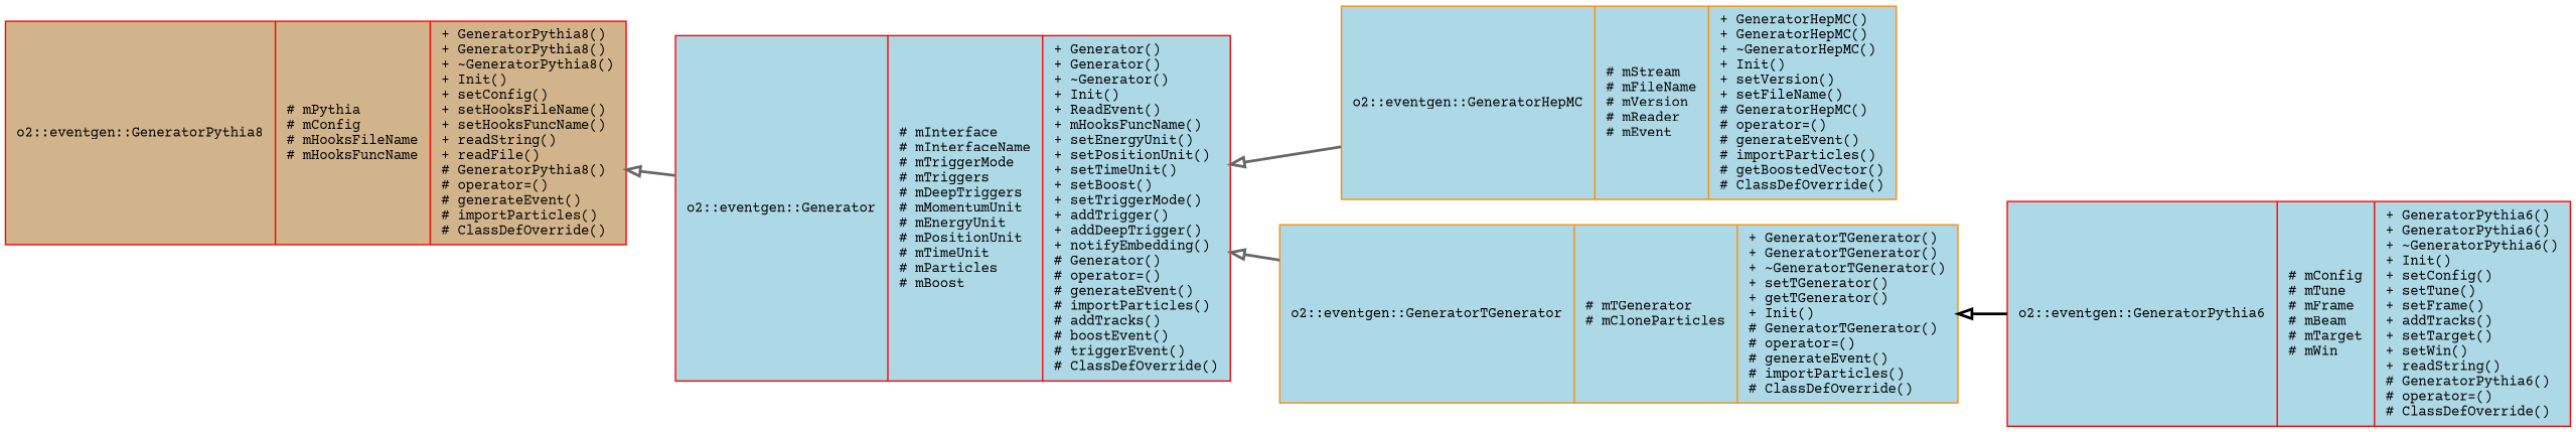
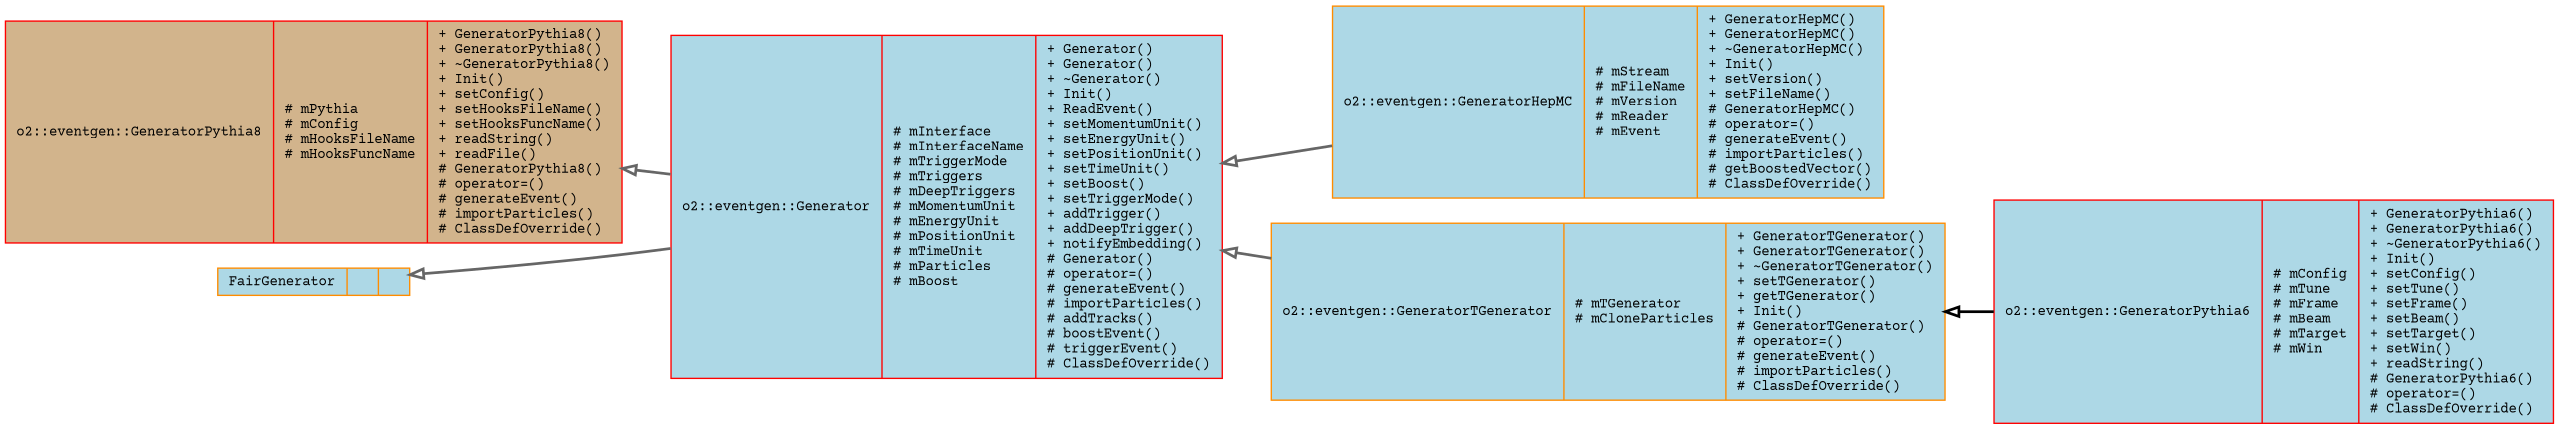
  digraph {
    fontname="Courier Prime"
    rankdir=LR
    node [color=red fillcolor=lightblue fontname="Courier Prime" fontsize=10 shape=record style=filled]
    edge [arrowtail=onormal color=gray40 dir=back fontname="Courier Prime" fontsize=10 labelfontname=Helvetica labelfontsize=10 style=bold]
-   n1 [fontcolor=black height=0.2 label="{o2::eventgen::Generator\n|# mInterface\l# mInterfaceName\l# mTriggerMode\l# mTriggers\l# mDeepTriggers\l# mMomentumUnit\l# mEnergyUnit\l# mPositionUnit\l# mTimeUnit\l# mParticles\l# mBoost\l|+ Generator()\l+ Generator()\l+ ~Generator()\l+ Init()\l+ ReadEvent()\l+ mHooksFuncName()\l+ setEnergyUnit()\l+ setPositionUnit()\l+ setTimeUnit()\l+ setBoost()\l+ setTriggerMode()\l+ addTrigger()\l+ addDeepTrigger()\l+ notifyEmbedding()\l# Generator()\l# operator=()\l# generateEvent()\l# importParticles()\l# addTracks()\l# boostEvent()\l# triggerEvent()\l# ClassDefOverride()\l}" width=0.4]
+   n1 [fontcolor=black height=0.2 label="{o2::eventgen::Generator\n|# mInterface\l# mInterfaceName\l# mTriggerMode\l# mTriggers\l# mDeepTriggers\l# mMomentumUnit\l# mEnergyUnit\l# mPositionUnit\l# mTimeUnit\l# mParticles\l# mBoost\l|+ Generator()\l+ Generator()\l+ ~Generator()\l+ Init()\l+ ReadEvent()\l+ setMomentumUnit()\l+ setEnergyUnit()\l+ setPositionUnit()\l+ setTimeUnit()\l+ setBoost()\l+ setTriggerMode()\l+ addTrigger()\l+ addDeepTrigger()\l+ notifyEmbedding()\l# Generator()\l# operator=()\l# generateEvent()\l# importParticles()\l# addTracks()\l# boostEvent()\l# triggerEvent()\l# ClassDefOverride()\l}" width=0.4]
    n2 [color=darkorange height=0.2 label="{o2::eventgen::GeneratorHepMC\n|# mStream\l# mFileName\l# mVersion\l# mReader\l# mEvent\l|+ GeneratorHepMC()\l+ GeneratorHepMC()\l+ ~GeneratorHepMC()\l+ Init()\l+ setVersion()\l+ setFileName()\l# GeneratorHepMC()\l# operator=()\l# generateEvent()\l# importParticles()\l# getBoostedVector()\l# ClassDefOverride()\l}" width=0.4]
    n3 [color=darkorange height=0.2 label="{o2::eventgen::GeneratorTGenerator\n|# mTGenerator\l# mCloneParticles\l|+ GeneratorTGenerator()\l+ GeneratorTGenerator()\l+ ~GeneratorTGenerator()\l+ setTGenerator()\l+ getTGenerator()\l+ Init()\l# GeneratorTGenerator()\l# operator=()\l# generateEvent()\l# importParticles()\l# ClassDefOverride()\l}" width=0.4]
    n4 [fillcolor=tan height=0.2 label="{o2::eventgen::GeneratorPythia8\n|# mPythia\l# mConfig\l# mHooksFileName\l# mHooksFuncName\l|+ GeneratorPythia8()\l+ GeneratorPythia8()\l+ ~GeneratorPythia8()\l+ Init()\l+ setConfig()\l+ setHooksFileName()\l+ setHooksFuncName()\l+ readString()\l+ readFile()\l# GeneratorPythia8()\l# operator=()\l# generateEvent()\l# importParticles()\l# ClassDefOverride()\l}" width=0.4]
-   n5 [height=0.2 label="{o2::eventgen::GeneratorPythia6\n|# mConfig\l# mTune\l# mFrame\l# mBeam\l# mTarget\l# mWin\l|+ GeneratorPythia6()\l+ GeneratorPythia6()\l+ ~GeneratorPythia6()\l+ Init()\l+ setConfig()\l+ setTune()\l+ setFrame()\l+ addTracks()\l+ setTarget()\l+ setWin()\l+ readString()\l# GeneratorPythia6()\l# operator=()\l# ClassDefOverride()\l}" width=0.4]
+   n5 [height=0.2 label="{o2::eventgen::GeneratorPythia6\n|# mConfig\l# mTune\l# mFrame\l# mBeam\l# mTarget\l# mWin\l|+ GeneratorPythia6()\l+ GeneratorPythia6()\l+ ~GeneratorPythia6()\l+ Init()\l+ setConfig()\l+ setTune()\l+ setFrame()\l+ setBeam()\l+ setTarget()\l+ setWin()\l+ readString()\l# GeneratorPythia6()\l# operator=()\l# ClassDefOverride()\l}" width=0.4]
+   n6 [color=darkorange height=0.2 label="{FairGenerator\n||}" width=0.4]
    n1 -> n2
    n1 -> n3
    n3 -> n5 [color=black]
    n4 -> n1
+   n6 -> n1
  }
